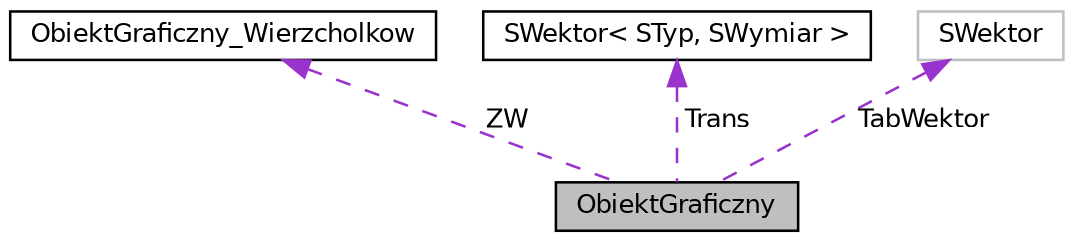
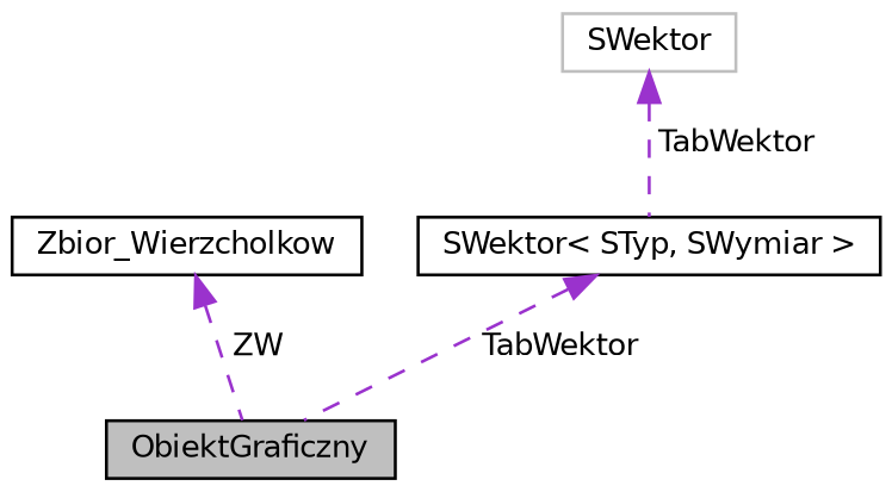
  digraph {
    node [color=black fillcolor=white fontname=Helvetica fontsize=10 shape=record style=filled]
    edge [color=darkorchid3 dir=back fontname=Helvetica fontsize=10 labelfontname=Helvetica labelfontsize=10 style=dashed]
    n1 [fillcolor=grey75 fontcolor=black height=0.2 label=ObiektGraficzny width=0.4]
-   n2 [height=0.2 label=ObiektGraficzny_Wierzcholkow width=0.4]
+   n2 [height=0.2 label=Zbior_Wierzcholkow width=0.4]
    n3 [height=0.2 label="SWektor\< STyp, SWymiar \>" width=0.4]
    n4 [color=grey75 height=0.2 label=SWektor width=0.4]
    n2 -> n1 [label=" ZW"]
-   n3 -> n1 [label=" Trans"]
-   n4 -> n1 [label=" TabWektor"]
+   n3 -> n1 [label=" TabWektor"]
+   n4 -> n3 [label=" TabWektor"]
  }
